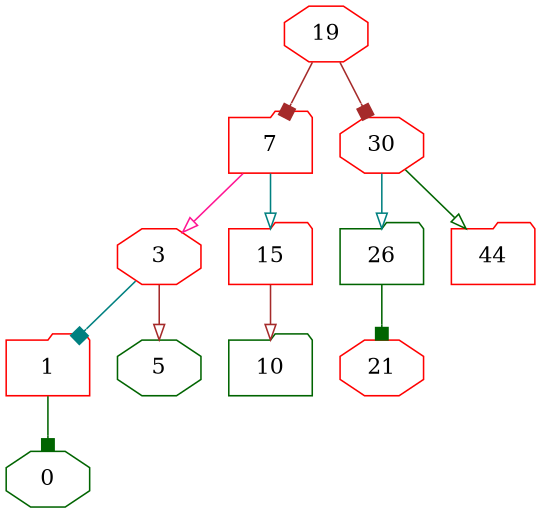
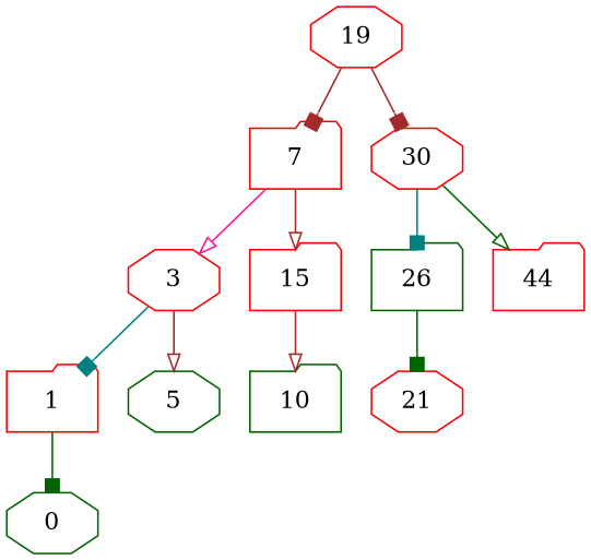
  digraph {
    node [color=red shape=octagon]
    edge [arrowhead=onormal color=brown]
    n1 [label=19]
    n2 [label=7 shape=folder]
    n3 [label=30]
    n4 [label=3]
    n5 [label=15 shape=folder]
    n6 [color=darkgreen label=26 shape=folder]
    n7 [label=44 shape=folder]
    n8 [label=1 shape=folder]
    n9 [color=darkgreen label=5]
    n10 [color=darkgreen label=10 shape=folder]
    n11 [color=darkgreen label=0]
    n12 [label=21]
    n1 -> n2 [arrowhead=box]
    n1 -> n3 [arrowhead=box]
    n2 -> n4 [color=deeppink]
-   n2 -> n5 [color=teal]
-   n3 -> n6 [color=teal]
+   n2 -> n5
+   n3 -> n6 [arrowhead=box color=teal]
    n3 -> n7 [color=darkgreen]
    n4 -> n8 [arrowhead=box color=teal]
    n4 -> n9
    n5 -> n10
    n6 -> n12 [arrowhead=box color=darkgreen]
    n8 -> n11 [arrowhead=box color=darkgreen]
  }
